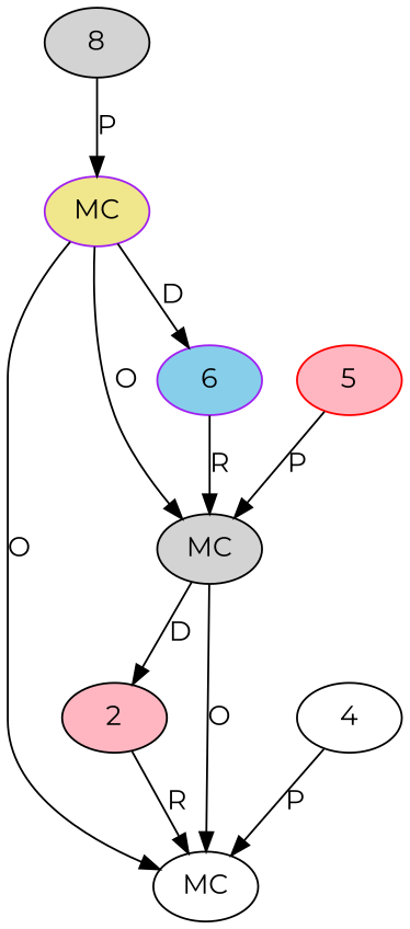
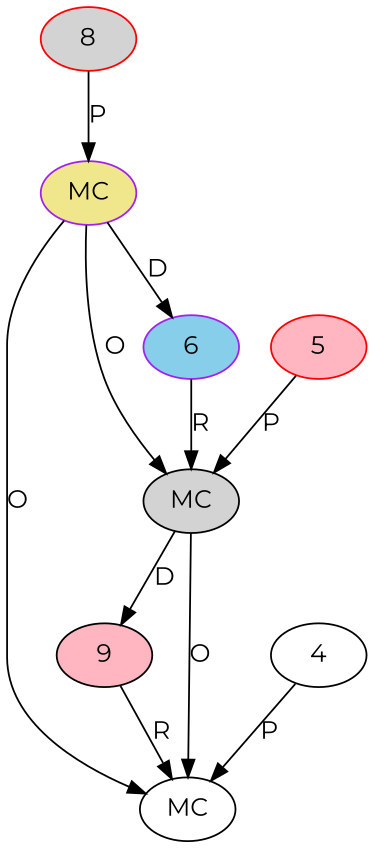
  digraph {
    fontname=Montserrat
    node [color=black fillcolor=white fontname=Montserrat style=filled t=UNKNOWN]
    edge [fontname=Montserrat]
    n1 [l=911 label=MC s="withZone()"]
-   2 [fillcolor=lightpink n=dummy_]
+   2 [fillcolor=lightpink n=dummy_ label=9]
    n3 [fillcolor=lightgrey l=911 label=MC s="withLocale()"]
    4 [n="DateTimeZone.UTC" t="DateTimeZone.UTC" v=null]
    5 [color=red fillcolor=lightpink n="Locale.FRANCE" t="Locale.FRANCE" v=null]
    6 [color=purple fillcolor=skyblue n=dummy_]
    n7 [color=purple fillcolor=khaki l=911 label=MC s="forPattern()" t=DateTimeFormat]
-   8 [fillcolor=lightgrey t=String v="dd MMM yyyy"]
+   8 [color=red fillcolor=lightgrey t=String v="dd MMM yyyy"]
    2 -> n1 [label=R]
    n3 -> n1 [label=O]
    n3 -> 2 [label=D]
    4 -> n1 [label=P]
    5 -> n3 [label=P]
    6 -> n3 [label=R]
    n7 -> n1 [label=O]
    n7 -> n3 [label=O]
    n7 -> 6 [label=D]
    8 -> n7 [label=P]
  }
